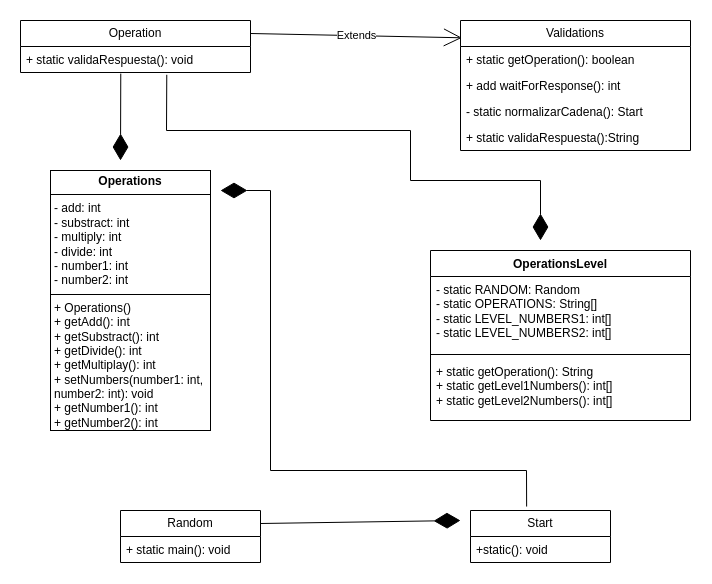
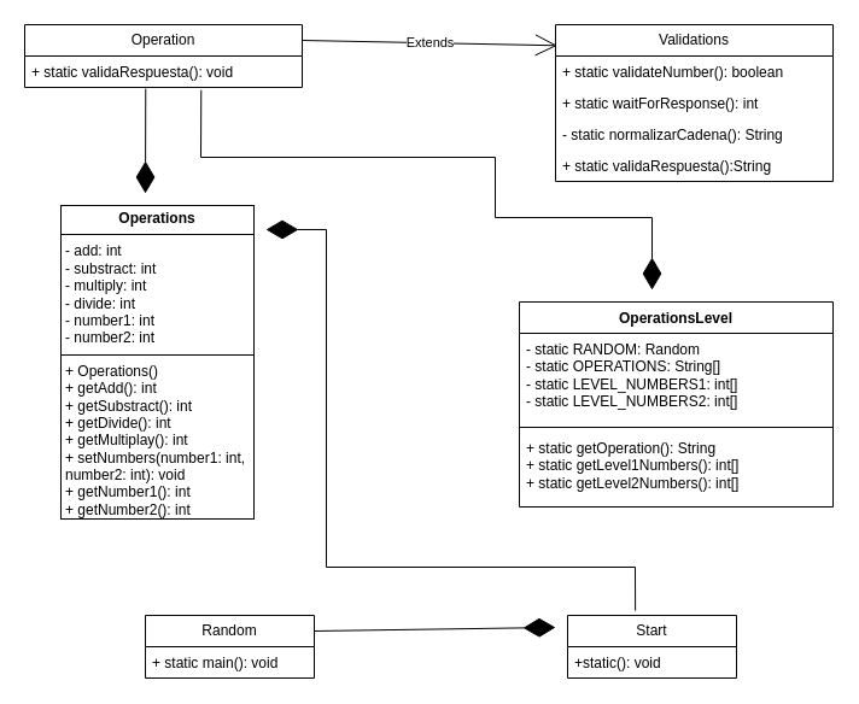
  <mxCell id="0" />
  <mxCell id="1" parent="0" />
  <mxCell id="2" value="&lt;p style=&quot;margin:0px;margin-top:4px;text-align:center;&quot;&gt;&lt;b&gt;Operations&lt;/b&gt;&lt;/p&gt;&lt;hr size=&quot;1&quot; style=&quot;border-style:solid;&quot;&gt;&lt;p style=&quot;margin:0px;margin-left:4px;&quot;&gt;- add: int&lt;/p&gt;&lt;p style=&quot;margin:0px;margin-left:4px;&quot;&gt;- substract: int&lt;/p&gt;&lt;p style=&quot;margin:0px;margin-left:4px;&quot;&gt;- multiply: int&lt;/p&gt;&lt;p style=&quot;margin:0px;margin-left:4px;&quot;&gt;- divide: int&lt;/p&gt;&lt;p style=&quot;margin:0px;margin-left:4px;&quot;&gt;- number1: int&lt;/p&gt;&lt;p style=&quot;margin:0px;margin-left:4px;&quot;&gt;- number2: int&lt;/p&gt;&lt;hr size=&quot;1&quot; style=&quot;border-style:solid;&quot;&gt;&lt;p style=&quot;margin:0px;margin-left:4px;&quot;&gt;+ Operations()&lt;/p&gt;&lt;p style=&quot;margin:0px;margin-left:4px;&quot;&gt;+ getAdd(): int&lt;/p&gt;&lt;p style=&quot;margin:0px;margin-left:4px;&quot;&gt;+ getSubstract(): int&lt;/p&gt;&lt;p style=&quot;margin:0px;margin-left:4px;&quot;&gt;+ getDivide(): int&lt;/p&gt;&lt;p style=&quot;margin:0px;margin-left:4px;&quot;&gt;+ getMultiplay(): int&lt;/p&gt;&lt;p style=&quot;margin:0px;margin-left:4px;&quot;&gt;+ setNumbers(number1: int, number2: int): void&lt;/p&gt;&lt;p style=&quot;margin:0px;margin-left:4px;&quot;&gt;+ getNumber1(): int&lt;/p&gt;&lt;p style=&quot;margin:0px;margin-left:4px;&quot;&gt;+ getNumber2(): int&lt;/p&gt;" style="verticalAlign=top;align=left;overflow=fill;html=1;whiteSpace=wrap;" parent="1" vertex="1"><mxGeometry x="50" y="170" width="160" height="260" as="geometry" /></mxCell>
  <mxCell id="3" value="OperationsLevel" style="swimlane;fontStyle=1;align=center;verticalAlign=top;childLayout=stackLayout;horizontal=1;startSize=26;horizontalStack=0;resizeParent=1;resizeParentMax=0;resizeLast=0;collapsible=1;marginBottom=0;whiteSpace=wrap;html=1;" vertex="1" parent="1"><mxGeometry x="430" y="250" width="260" height="170" as="geometry" /></mxCell>
  <mxCell id="4" value="- static RANDOM: Random&lt;div&gt;- static OPERATIONS: String[]&lt;/div&gt;&lt;div&gt;- static LEVEL_NUMBERS1: int[]&lt;/div&gt;&lt;div&gt;- static LEVEL_NUMBERS2: int[]&lt;/div&gt;" style="text;strokeColor=none;fillColor=none;align=left;verticalAlign=top;spacingLeft=4;spacingRight=4;overflow=hidden;rotatable=0;points=[[0,0.5],[1,0.5]];portConstraint=eastwest;whiteSpace=wrap;html=1;" vertex="1" parent="3"><mxGeometry y="26" width="260" height="74" as="geometry" /></mxCell>
  <mxCell id="5" value="" style="line;strokeWidth=1;fillColor=none;align=left;verticalAlign=middle;spacingTop=-1;spacingLeft=3;spacingRight=3;rotatable=0;labelPosition=right;points=[];portConstraint=eastwest;strokeColor=inherit;" vertex="1" parent="3"><mxGeometry y="100" width="260" height="8" as="geometry" /></mxCell>
  <mxCell id="6" value="+ static getOperation(): String&lt;div&gt;+ static getLevel1Numbers(): int[]&lt;/div&gt;&lt;div&gt;+ static&amp;nbsp;getLevel2Numbers(): int[]&lt;/div&gt;" style="text;strokeColor=none;fillColor=none;align=left;verticalAlign=top;spacingLeft=4;spacingRight=4;overflow=hidden;rotatable=0;points=[[0,0.5],[1,0.5]];portConstraint=eastwest;whiteSpace=wrap;html=1;" vertex="1" parent="3"><mxGeometry y="108" width="260" height="62" as="geometry" /></mxCell>
  <mxCell id="7" value="Validations" style="swimlane;fontStyle=0;childLayout=stackLayout;horizontal=1;startSize=26;fillColor=none;horizontalStack=0;resizeParent=1;resizeParentMax=0;resizeLast=0;collapsible=1;marginBottom=0;whiteSpace=wrap;html=1;" vertex="1" parent="1"><mxGeometry x="460" y="20" width="230" height="130" as="geometry" /></mxCell>
- <mxCell id="8" value="+ static&amp;nbsp;getOperation(): boolean" style="text;strokeColor=none;fillColor=none;align=left;verticalAlign=top;spacingLeft=4;spacingRight=4;overflow=hidden;rotatable=0;points=[[0,0.5],[1,0.5]];portConstraint=eastwest;whiteSpace=wrap;html=1;" vertex="1" parent="7"><mxGeometry y="26" width="230" height="26" as="geometry" /></mxCell>
- <mxCell id="9" value="+ add&amp;nbsp;waitForResponse(): int&amp;nbsp;" style="text;strokeColor=none;fillColor=none;align=left;verticalAlign=top;spacingLeft=4;spacingRight=4;overflow=hidden;rotatable=0;points=[[0,0.5],[1,0.5]];portConstraint=eastwest;whiteSpace=wrap;html=1;" vertex="1" parent="7"><mxGeometry y="52" width="230" height="26" as="geometry" /></mxCell>
- <mxCell id="10" value="- static&amp;nbsp;normalizarCadena(): Start" style="text;strokeColor=none;fillColor=none;align=left;verticalAlign=top;spacingLeft=4;spacingRight=4;overflow=hidden;rotatable=0;points=[[0,0.5],[1,0.5]];portConstraint=eastwest;whiteSpace=wrap;html=1;" vertex="1" parent="7"><mxGeometry y="78" width="230" height="26" as="geometry" /></mxCell>
+ <mxCell id="8" value="+ static&amp;nbsp;validateNumber(): boolean" style="text;strokeColor=none;fillColor=none;align=left;verticalAlign=top;spacingLeft=4;spacingRight=4;overflow=hidden;rotatable=0;points=[[0,0.5],[1,0.5]];portConstraint=eastwest;whiteSpace=wrap;html=1;" vertex="1" parent="7"><mxGeometry y="26" width="230" height="26" as="geometry" /></mxCell>
+ <mxCell id="9" value="+ static&amp;nbsp;waitForResponse(): int&amp;nbsp;" style="text;strokeColor=none;fillColor=none;align=left;verticalAlign=top;spacingLeft=4;spacingRight=4;overflow=hidden;rotatable=0;points=[[0,0.5],[1,0.5]];portConstraint=eastwest;whiteSpace=wrap;html=1;" vertex="1" parent="7"><mxGeometry y="52" width="230" height="26" as="geometry" /></mxCell>
+ <mxCell id="10" value="- static&amp;nbsp;normalizarCadena(): String" style="text;strokeColor=none;fillColor=none;align=left;verticalAlign=top;spacingLeft=4;spacingRight=4;overflow=hidden;rotatable=0;points=[[0,0.5],[1,0.5]];portConstraint=eastwest;whiteSpace=wrap;html=1;" vertex="1" parent="7"><mxGeometry y="78" width="230" height="26" as="geometry" /></mxCell>
  <mxCell id="11" value="+ static&amp;nbsp;validaRespuesta():String" style="text;strokeColor=none;fillColor=none;align=left;verticalAlign=top;spacingLeft=4;spacingRight=4;overflow=hidden;rotatable=0;points=[[0,0.5],[1,0.5]];portConstraint=eastwest;whiteSpace=wrap;html=1;" vertex="1" parent="7"><mxGeometry y="104" width="230" height="26" as="geometry" /></mxCell>
  <mxCell id="12" value="Extends" style="endArrow=open;endSize=16;endFill=0;html=1;rounded=0;entryX=0.006;entryY=0.133;entryDx=0;entryDy=0;entryPerimeter=0;exitX=1;exitY=0.25;exitDx=0;exitDy=0;" edge="1" parent="1" source="13" target="7"><mxGeometry width="160" relative="1" as="geometry"><mxPoint x="290" y="70" as="sourcePoint" /><mxPoint x="450" y="120" as="targetPoint" /><Array as="points" /></mxGeometry></mxCell>
  <mxCell id="13" value="Operation" style="swimlane;fontStyle=0;childLayout=stackLayout;horizontal=1;startSize=26;fillColor=none;horizontalStack=0;resizeParent=1;resizeParentMax=0;resizeLast=0;collapsible=1;marginBottom=0;whiteSpace=wrap;html=1;" vertex="1" parent="1"><mxGeometry x="20" y="20" width="230" height="52" as="geometry" /></mxCell>
  <mxCell id="14" value="+ static&amp;nbsp;validaRespuesta(): void" style="text;strokeColor=none;fillColor=none;align=left;verticalAlign=top;spacingLeft=4;spacingRight=4;overflow=hidden;rotatable=0;points=[[0,0.5],[1,0.5]];portConstraint=eastwest;whiteSpace=wrap;html=1;" vertex="1" parent="13"><mxGeometry y="26" width="230" height="26" as="geometry" /></mxCell>
  <mxCell id="15" value="Start" style="swimlane;fontStyle=0;childLayout=stackLayout;horizontal=1;startSize=26;fillColor=none;horizontalStack=0;resizeParent=1;resizeParentMax=0;resizeLast=0;collapsible=1;marginBottom=0;whiteSpace=wrap;html=1;" vertex="1" parent="1"><mxGeometry x="470" y="510" width="140" height="52" as="geometry" /></mxCell>
  <mxCell id="16" value="+static(): void" style="text;strokeColor=none;fillColor=none;align=left;verticalAlign=top;spacingLeft=4;spacingRight=4;overflow=hidden;rotatable=0;points=[[0,0.5],[1,0.5]];portConstraint=eastwest;whiteSpace=wrap;html=1;" vertex="1" parent="15"><mxGeometry y="26" width="140" height="26" as="geometry" /></mxCell>
  <mxCell id="17" value="" style="endArrow=diamondThin;endFill=1;endSize=24;html=1;rounded=0;exitX=0.436;exitY=1.043;exitDx=0;exitDy=0;exitPerimeter=0;" edge="1" parent="1" source="14"><mxGeometry width="160" relative="1" as="geometry"><mxPoint x="290" y="240" as="sourcePoint" /><mxPoint x="120" y="160" as="targetPoint" /></mxGeometry></mxCell>
  <mxCell id="18" value="" style="endArrow=diamondThin;endFill=1;endSize=24;html=1;rounded=0;exitX=0.636;exitY=1.088;exitDx=0;exitDy=0;exitPerimeter=0;" edge="1" parent="1" source="14"><mxGeometry width="160" relative="1" as="geometry"><mxPoint x="290" y="240" as="sourcePoint" /><mxPoint x="540" y="240" as="targetPoint" /><Array as="points"><mxPoint x="166" y="130" /><mxPoint x="410" y="130" /><mxPoint x="410" y="180" /><mxPoint x="540" y="180" /></Array></mxGeometry></mxCell>
  <mxCell id="19" value="Random" style="swimlane;fontStyle=0;childLayout=stackLayout;horizontal=1;startSize=26;fillColor=none;horizontalStack=0;resizeParent=1;resizeParentMax=0;resizeLast=0;collapsible=1;marginBottom=0;whiteSpace=wrap;html=1;" vertex="1" parent="1"><mxGeometry x="120" y="510" width="140" height="52" as="geometry" /></mxCell>
  <mxCell id="20" value="+ static main(): void" style="text;strokeColor=none;fillColor=none;align=left;verticalAlign=top;spacingLeft=4;spacingRight=4;overflow=hidden;rotatable=0;points=[[0,0.5],[1,0.5]];portConstraint=eastwest;whiteSpace=wrap;html=1;" vertex="1" parent="19"><mxGeometry y="26" width="140" height="26" as="geometry" /></mxCell>
  <mxCell id="21" value="" style="endArrow=diamondThin;endFill=1;endSize=24;html=1;rounded=0;exitX=0.401;exitY=-0.076;exitDx=0;exitDy=0;exitPerimeter=0;" edge="1" parent="1" source="15"><mxGeometry width="160" relative="1" as="geometry"><mxPoint x="290" y="360" as="sourcePoint" /><mxPoint x="220" y="190" as="targetPoint" /><Array as="points"><mxPoint x="526" y="470" /><mxPoint x="270" y="470" /><mxPoint x="270" y="190" /></Array></mxGeometry></mxCell>
  <mxCell id="22" value="" style="endArrow=diamondThin;endFill=1;endSize=24;html=1;rounded=0;exitX=1;exitY=0.25;exitDx=0;exitDy=0;" edge="1" parent="1" source="19"><mxGeometry width="160" relative="1" as="geometry"><mxPoint x="290" y="480" as="sourcePoint" /><mxPoint x="460" y="520" as="targetPoint" /></mxGeometry></mxCell>
